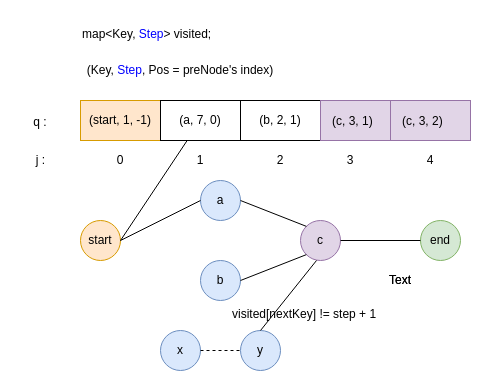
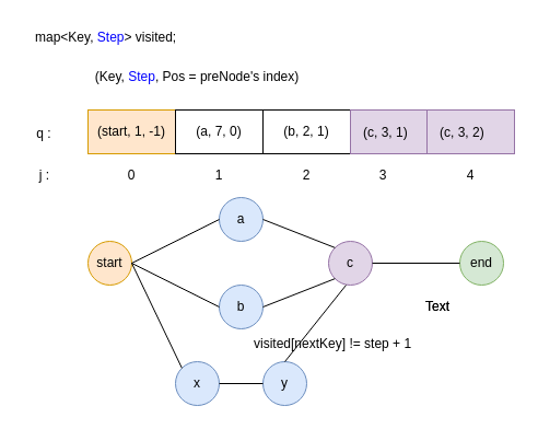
  <mxCell id="0" />
  <mxCell id="1" parent="0" />
  <mxCell id="2" value="start" style="ellipse;whiteSpace=wrap;html=1;aspect=fixed;fillColor=#ffe6cc;strokeColor=#d79b00;" vertex="1" parent="1"><mxGeometry x="80" y="220" width="40" height="40" as="geometry" /></mxCell>
  <mxCell id="3" value="a" style="ellipse;whiteSpace=wrap;html=1;aspect=fixed;fillColor=#dae8fc;strokeColor=#6c8ebf;" vertex="1" parent="1"><mxGeometry x="200" y="180" width="40" height="40" as="geometry" /></mxCell>
  <mxCell id="4" value="b" style="ellipse;whiteSpace=wrap;html=1;aspect=fixed;fillColor=#dae8fc;strokeColor=#6c8ebf;" vertex="1" parent="1"><mxGeometry x="200" y="260" width="40" height="40" as="geometry" /></mxCell>
  <mxCell id="5" value="c" style="ellipse;whiteSpace=wrap;html=1;aspect=fixed;fillColor=#e1d5e7;strokeColor=#9673a6;" vertex="1" parent="1"><mxGeometry x="300" y="220" width="40" height="40" as="geometry" /></mxCell>
  <mxCell id="6" value="end" style="ellipse;whiteSpace=wrap;html=1;aspect=fixed;fillColor=#d5e8d4;strokeColor=#82b366;" vertex="1" parent="1"><mxGeometry x="420" y="220" width="40" height="40" as="geometry" /></mxCell>
  <mxCell id="7" value="" style="endArrow=none;html=1;exitX=1;exitY=0.5;exitDx=0;exitDy=0;entryX=0;entryY=0.5;entryDx=0;entryDy=0;" edge="1" parent="1" source="2" target="3"><mxGeometry width="50" height="50" relative="1" as="geometry"><mxPoint x="120" y="260" as="sourcePoint" /><mxPoint x="170" y="210" as="targetPoint" /></mxGeometry></mxCell>
+ <mxCell id="8" value="" style="endArrow=none;html=1;exitX=1;exitY=0.5;exitDx=0;exitDy=0;entryX=0;entryY=0.5;entryDx=0;entryDy=0;" edge="1" parent="1" source="2" target="4"><mxGeometry width="50" height="50" relative="1" as="geometry"><mxPoint x="370" y="300" as="sourcePoint" /><mxPoint x="420" y="250" as="targetPoint" /></mxGeometry></mxCell>
  <mxCell id="9" value="" style="endArrow=none;html=1;exitX=1;exitY=0.5;exitDx=0;exitDy=0;entryX=0;entryY=0;entryDx=0;entryDy=0;" edge="1" parent="1" target="5"><mxGeometry width="50" height="50" relative="1" as="geometry"><mxPoint x="240" y="200" as="sourcePoint" /><mxPoint x="320" y="160" as="targetPoint" /></mxGeometry></mxCell>
  <mxCell id="10" value="" style="endArrow=none;html=1;exitX=1;exitY=0.5;exitDx=0;exitDy=0;entryX=0;entryY=1;entryDx=0;entryDy=0;" edge="1" parent="1" source="4" target="5"><mxGeometry width="50" height="50" relative="1" as="geometry"><mxPoint x="370" y="300" as="sourcePoint" /><mxPoint x="420" y="250" as="targetPoint" /></mxGeometry></mxCell>
  <mxCell id="11" value="" style="endArrow=none;html=1;exitX=1;exitY=0.5;exitDx=0;exitDy=0;entryX=0;entryY=0.5;entryDx=0;entryDy=0;" edge="1" parent="1" source="5" target="6"><mxGeometry width="50" height="50" relative="1" as="geometry"><mxPoint x="380" y="280" as="sourcePoint" /><mxPoint x="430" y="230" as="targetPoint" /></mxGeometry></mxCell>
  <mxCell id="12" value="(start, 1, -1)" style="rounded=0;whiteSpace=wrap;html=1;fillColor=#ffe6cc;strokeColor=#d79b00;" vertex="1" parent="1"><mxGeometry x="80" y="100" width="80" height="40" as="geometry" /></mxCell>
  <mxCell id="13" value="&lt;span style=&quot;white-space: normal&quot;&gt;(a, 7, 0)&lt;/span&gt;" style="rounded=0;whiteSpace=wrap;html=1;" vertex="1" parent="1"><mxGeometry x="160" y="100" width="80" height="40" as="geometry" /></mxCell>
  <mxCell id="14" value="&lt;span style=&quot;white-space: normal&quot;&gt;(b, 2, 1)&lt;/span&gt;" style="rounded=0;whiteSpace=wrap;html=1;" vertex="1" parent="1"><mxGeometry x="240" y="100" width="80" height="40" as="geometry" /></mxCell>
  <mxCell id="15" value="" style="rounded=0;whiteSpace=wrap;html=1;fillColor=#e1d5e7;strokeColor=#9673a6;" vertex="1" parent="1"><mxGeometry x="320" y="100" width="80" height="40" as="geometry" /></mxCell>
  <mxCell id="16" value="" style="rounded=0;whiteSpace=wrap;html=1;fillColor=#e1d5e7;strokeColor=#9673a6;" vertex="1" parent="1"><mxGeometry x="390" y="100" width="80" height="40" as="geometry" /></mxCell>
  <mxCell id="17" value="(Key, &lt;font color=&quot;#0000ff&quot;&gt;Step&lt;/font&gt;, Pos = preNode's index)" style="text;html=1;strokeColor=none;fillColor=none;align=center;verticalAlign=middle;whiteSpace=wrap;rounded=0;" vertex="1" parent="1"><mxGeometry x="60" y="60" width="240" height="20" as="geometry" /></mxCell>
  <mxCell id="18" value="x" style="ellipse;whiteSpace=wrap;html=1;aspect=fixed;fillColor=#dae8fc;strokeColor=#6c8ebf;" vertex="1" parent="1"><mxGeometry x="160" y="330" width="40" height="40" as="geometry" /></mxCell>
  <mxCell id="19" value="y" style="ellipse;whiteSpace=wrap;html=1;aspect=fixed;fillColor=#dae8fc;strokeColor=#6c8ebf;" vertex="1" parent="1"><mxGeometry x="240" y="330" width="40" height="40" as="geometry" /></mxCell>
- <mxCell id="20" value="" style="endArrow=none;html=1;exitX=1;exitY=0.5;exitDx=0;exitDy=0;" edge="1" parent="1" source="2" target="13"><mxGeometry width="50" height="50" relative="1" as="geometry"><mxPoint x="130" y="250" as="sourcePoint" /><mxPoint x="210" y="290" as="targetPoint" /></mxGeometry></mxCell>
- <mxCell id="21" value="" style="endArrow=none;html=1;exitX=1;exitY=0.5;exitDx=0;exitDy=0;entryX=0;entryY=0.5;entryDx=0;entryDy=0;dashed=1;" edge="1" parent="1" source="18" target="19"><mxGeometry width="50" height="50" relative="1" as="geometry"><mxPoint x="360" y="290" as="sourcePoint" /><mxPoint x="410" y="240" as="targetPoint" /></mxGeometry></mxCell>
+ <mxCell id="20" value="" style="endArrow=none;html=1;exitX=1;exitY=0.5;exitDx=0;exitDy=0;entryX=0;entryY=0;entryDx=0;entryDy=0;" edge="1" parent="1" source="2" target="18"><mxGeometry width="50" height="50" relative="1" as="geometry"><mxPoint x="130" y="250" as="sourcePoint" /><mxPoint x="210" y="290" as="targetPoint" /></mxGeometry></mxCell>
+ <mxCell id="21" value="" style="endArrow=none;html=1;exitX=1;exitY=0.5;exitDx=0;exitDy=0;entryX=0;entryY=0.5;entryDx=0;entryDy=0;" edge="1" parent="1" source="18" target="19"><mxGeometry width="50" height="50" relative="1" as="geometry"><mxPoint x="360" y="290" as="sourcePoint" /><mxPoint x="410" y="240" as="targetPoint" /></mxGeometry></mxCell>
  <mxCell id="22" value="" style="endArrow=none;html=1;exitX=0.5;exitY=0;exitDx=0;exitDy=0;" edge="1" parent="1" source="19"><mxGeometry width="50" height="50" relative="1" as="geometry"><mxPoint x="250" y="290" as="sourcePoint" /><mxPoint x="316" y="260" as="targetPoint" /></mxGeometry></mxCell>
  <mxCell id="23" value="visited[nextKey] != step + 1" style="text;html=1;" vertex="1" parent="1"><mxGeometry x="230" y="300" width="170" height="30" as="geometry" /></mxCell>
  <mxCell id="24" value="(c, 3, 1)" style="text;html=1;" vertex="1" parent="1"><mxGeometry x="330" y="107" width="70" height="30" as="geometry" /></mxCell>
  <mxCell id="25" value="(c, 3, 2)" style="text;html=1;" vertex="1" parent="1"><mxGeometry x="400" y="107" width="70" height="30" as="geometry" /></mxCell>
  <mxCell id="26" value="0" style="text;html=1;strokeColor=none;fillColor=none;align=center;verticalAlign=middle;whiteSpace=wrap;rounded=0;" vertex="1" parent="1"><mxGeometry x="100" y="150" width="40" height="20" as="geometry" /></mxCell>
  <mxCell id="27" value="1" style="text;html=1;strokeColor=none;fillColor=none;align=center;verticalAlign=middle;whiteSpace=wrap;rounded=0;" vertex="1" parent="1"><mxGeometry x="180" y="150" width="40" height="20" as="geometry" /></mxCell>
  <mxCell id="28" value="2" style="text;html=1;strokeColor=none;fillColor=none;align=center;verticalAlign=middle;whiteSpace=wrap;rounded=0;" vertex="1" parent="1"><mxGeometry x="260" y="150" width="40" height="20" as="geometry" /></mxCell>
  <mxCell id="29" value="3" style="text;html=1;strokeColor=none;fillColor=none;align=center;verticalAlign=middle;whiteSpace=wrap;rounded=0;" vertex="1" parent="1"><mxGeometry x="330" y="150" width="40" height="20" as="geometry" /></mxCell>
  <mxCell id="30" value="4" style="text;html=1;strokeColor=none;fillColor=none;align=center;verticalAlign=middle;whiteSpace=wrap;rounded=0;" vertex="1" parent="1"><mxGeometry x="410" y="150" width="40" height="20" as="geometry" /></mxCell>
  <mxCell id="31" value="Text" style="text;html=1;strokeColor=none;fillColor=none;align=center;verticalAlign=middle;whiteSpace=wrap;rounded=0;" vertex="1" parent="1"><mxGeometry x="380" y="270" width="40" height="20" as="geometry" /></mxCell>
  <mxCell id="32" value="Text" style="text;html=1;strokeColor=none;fillColor=none;align=center;verticalAlign=middle;whiteSpace=wrap;rounded=0;" vertex="1" parent="1"><mxGeometry x="380" y="270" width="40" height="20" as="geometry" /></mxCell>
  <mxCell id="33" value="q :" style="text;html=1;strokeColor=none;fillColor=none;align=center;verticalAlign=middle;whiteSpace=wrap;rounded=0;" vertex="1" parent="1"><mxGeometry x="20" y="112" width="40" height="20" as="geometry" /></mxCell>
  <mxCell id="34" value="j :" style="text;html=1;align=center;verticalAlign=middle;resizable=0;points=[];autosize=1;" vertex="1" parent="1"><mxGeometry x="30" y="150" width="20" height="20" as="geometry" /></mxCell>
- <mxCell id="35" value="map&amp;lt;Key, &lt;font color=&quot;#0000ff&quot;&gt;Step&lt;/font&gt;&amp;gt; visited;" style="text;html=1;" vertex="1" parent="1"><mxGeometry x="80" y="20" width="200" height="30" as="geometry" /></mxCell>
+ <mxCell id="35" value="map&amp;lt;Key, &lt;font color=&quot;#0000ff&quot;&gt;Step&lt;/font&gt;&amp;gt; visited;" style="text;html=1;" vertex="1" parent="1"><mxGeometry x="30" y="20" width="200" height="30" as="geometry" /></mxCell>
